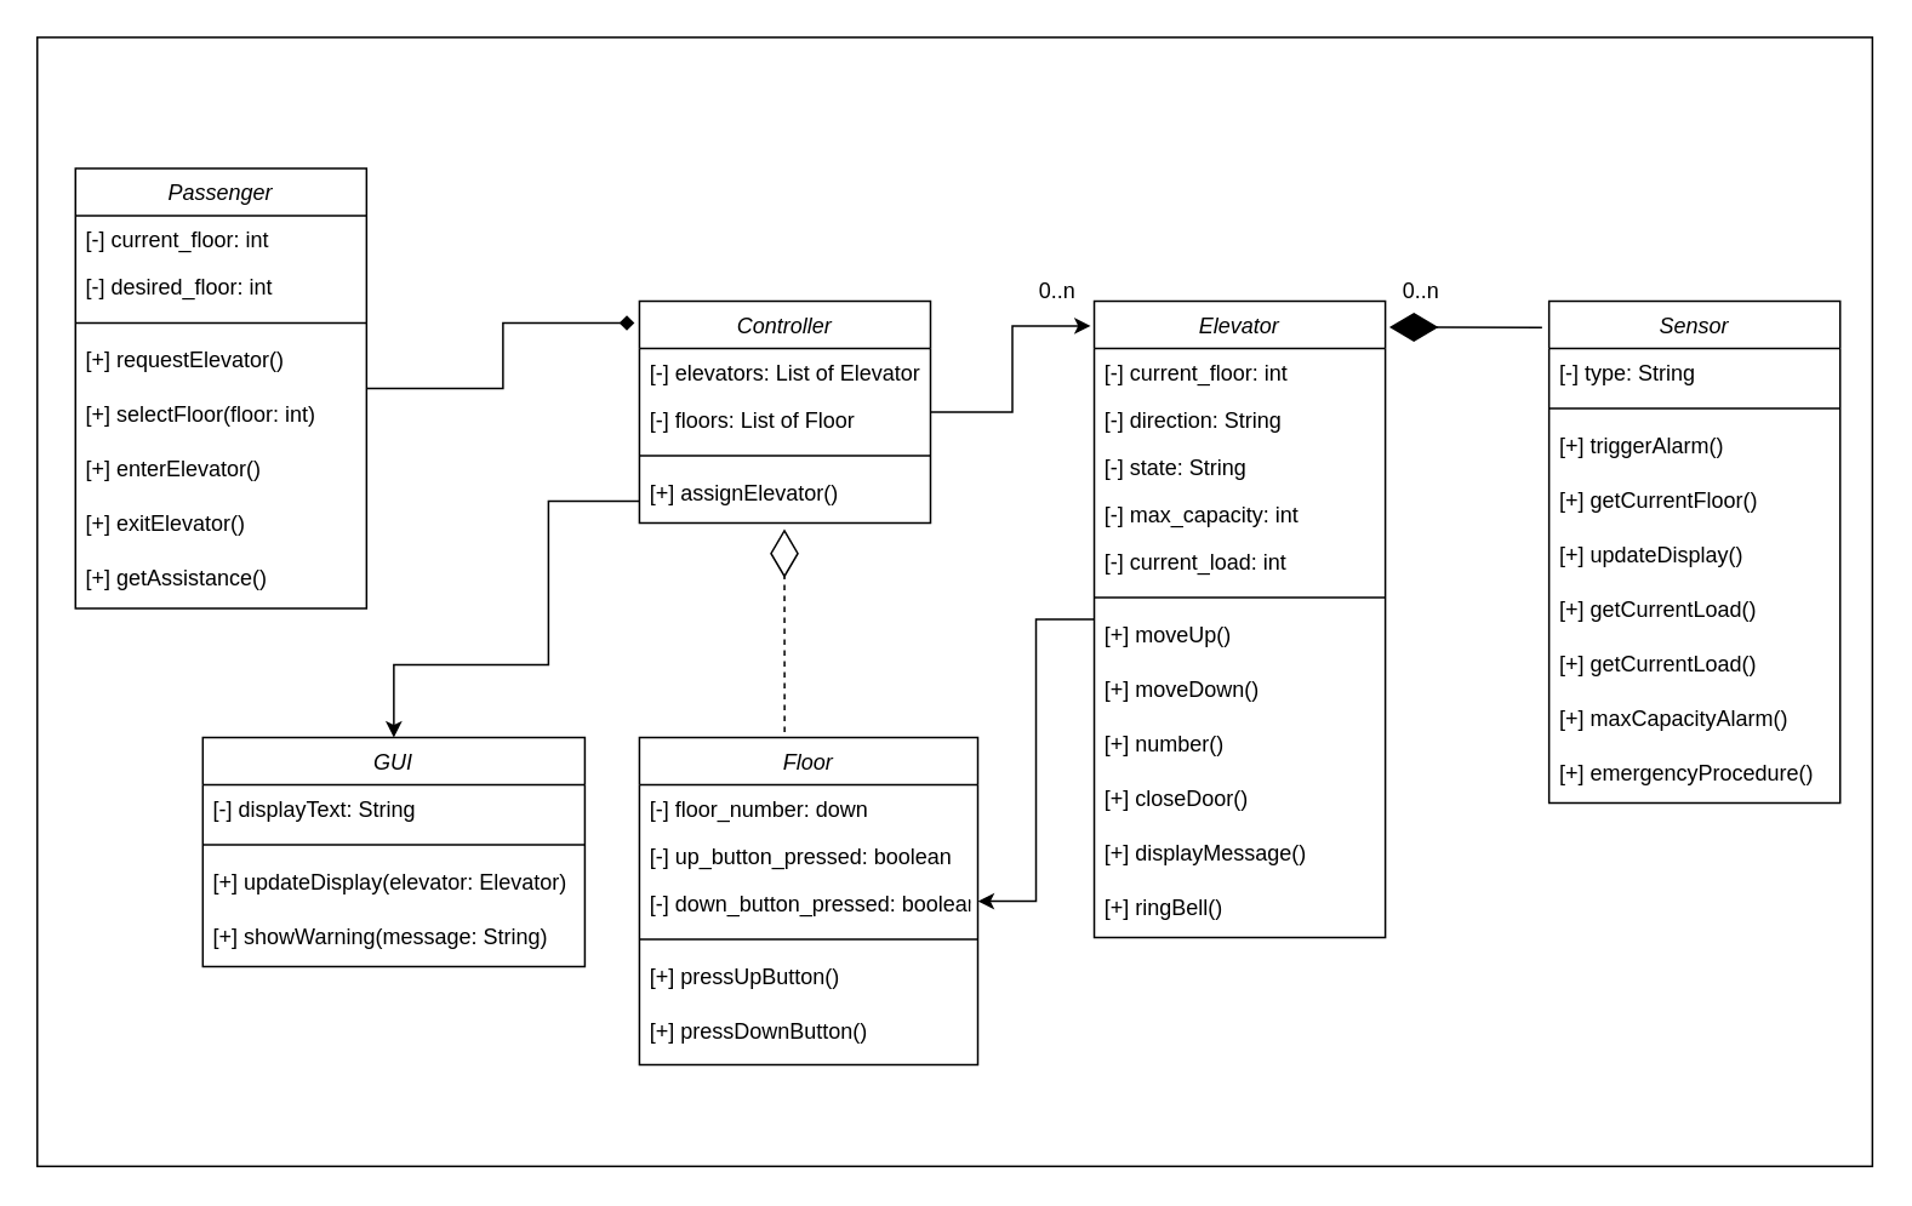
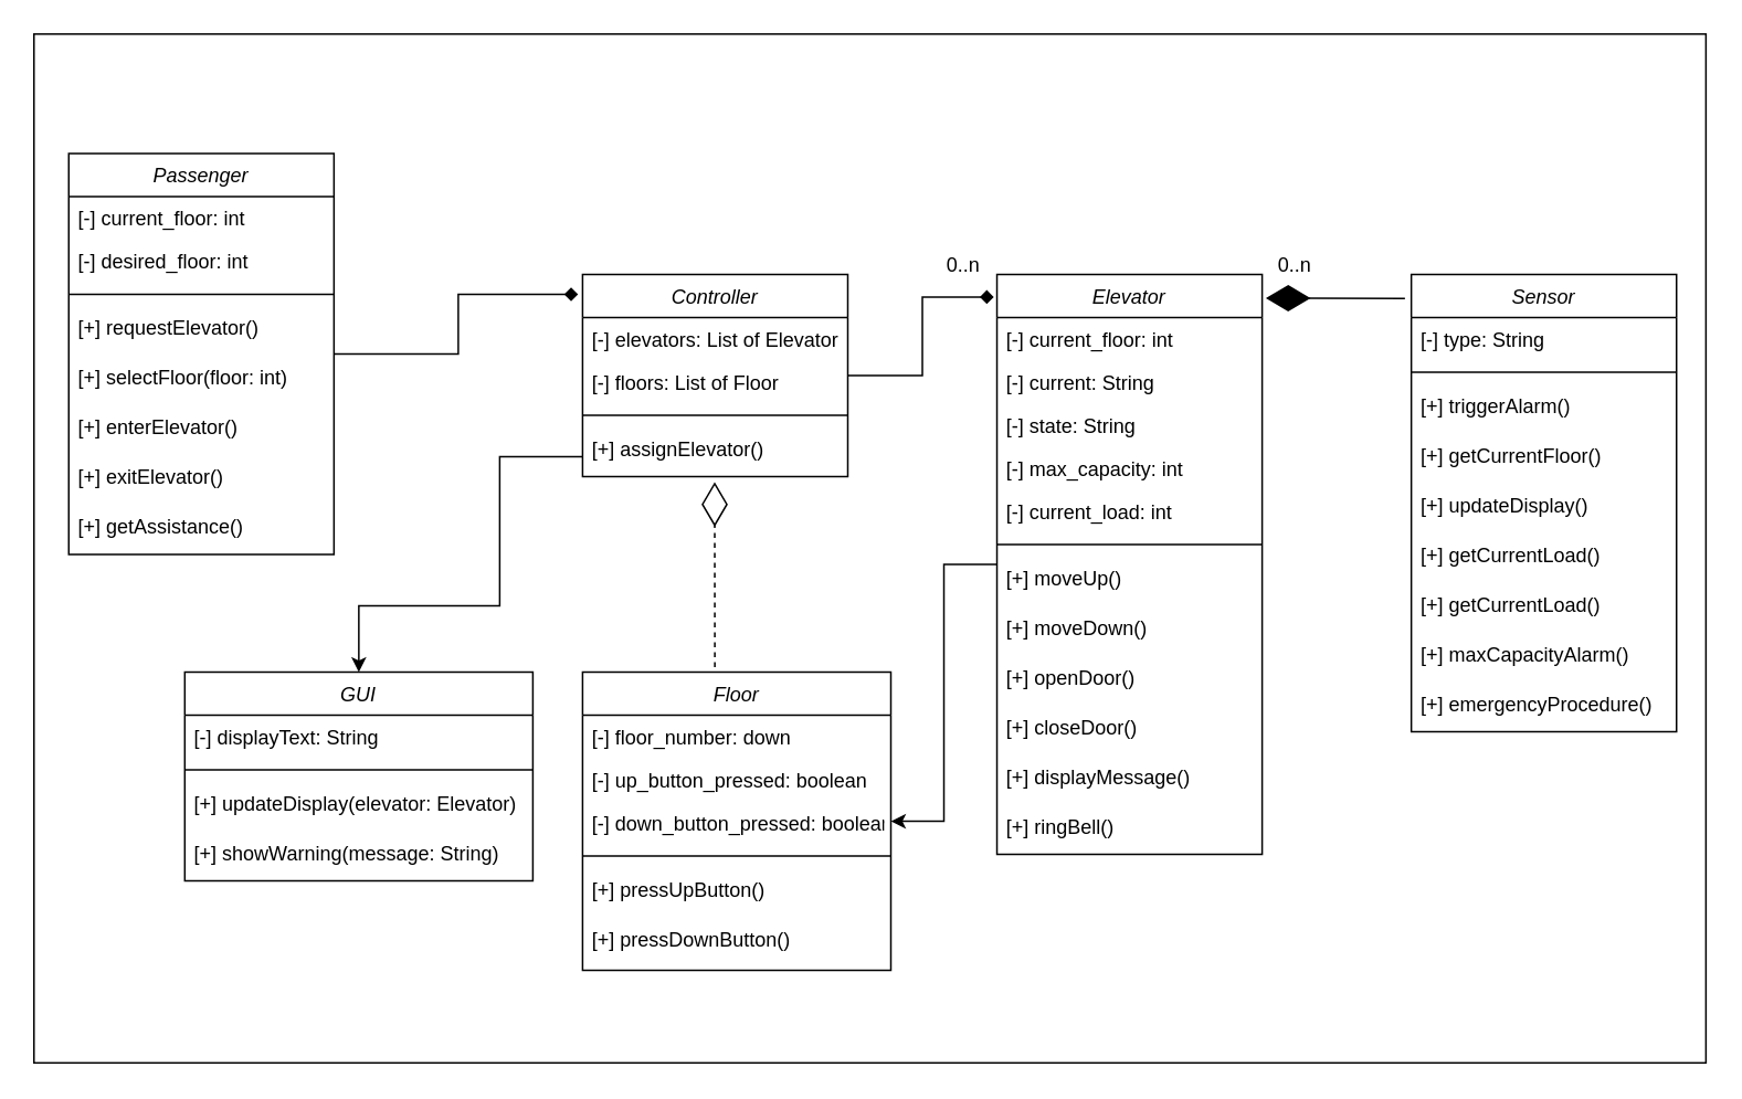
  <mxCell id="0" />
  <mxCell id="1" parent="0" />
  <mxCell id="2" value="" style="rounded=0;whiteSpace=wrap;html=1;" vertex="1" parent="1"><mxGeometry x="20" y="20" width="1008.75" height="620.77" as="geometry" /></mxCell>
  <mxCell id="3" style="edgeStyle=orthogonalEdgeStyle;rounded=0;orthogonalLoop=1;jettySize=auto;html=1;fillColor=none;" edge="1" parent="1" source="4" target="42"><mxGeometry relative="1" as="geometry" /></mxCell>
  <mxCell id="4" value="Elevator" style="swimlane;fontStyle=2;align=center;verticalAlign=top;childLayout=stackLayout;horizontal=1;startSize=26;horizontalStack=0;resizeParent=1;resizeLast=0;collapsible=1;marginBottom=0;rounded=0;shadow=0;strokeWidth=1;fillColor=none;" vertex="1" parent="1"><mxGeometry x="601" y="165" width="160" height="350" as="geometry"><mxRectangle x="230" y="140" width="160" height="26" as="alternateBounds" /></mxGeometry></mxCell>
  <mxCell id="5" value="[-] current_floor: int" style="text;align=left;verticalAlign=top;spacingLeft=4;spacingRight=4;overflow=hidden;rotatable=0;points=[[0,0.5],[1,0.5]];portConstraint=eastwest;fillColor=none;" vertex="1" parent="4"><mxGeometry y="26" width="160" height="26" as="geometry" /></mxCell>
- <mxCell id="6" value="[-] direction: String" style="text;align=left;verticalAlign=top;spacingLeft=4;spacingRight=4;overflow=hidden;rotatable=0;points=[[0,0.5],[1,0.5]];portConstraint=eastwest;rounded=0;shadow=0;html=0;fillColor=none;" vertex="1" parent="4"><mxGeometry y="52" width="160" height="26" as="geometry" /></mxCell>
+ <mxCell id="6" value="[-] current: String" style="text;align=left;verticalAlign=top;spacingLeft=4;spacingRight=4;overflow=hidden;rotatable=0;points=[[0,0.5],[1,0.5]];portConstraint=eastwest;rounded=0;shadow=0;html=0;fillColor=none;" vertex="1" parent="4"><mxGeometry y="52" width="160" height="26" as="geometry" /></mxCell>
  <mxCell id="7" value="[-] state: String" style="text;align=left;verticalAlign=top;spacingLeft=4;spacingRight=4;overflow=hidden;rotatable=0;points=[[0,0.5],[1,0.5]];portConstraint=eastwest;rounded=0;shadow=0;html=0;fillColor=none;" vertex="1" parent="4"><mxGeometry y="78" width="160" height="26" as="geometry" /></mxCell>
  <mxCell id="8" value="[-] max_capacity: int" style="text;align=left;verticalAlign=top;spacingLeft=4;spacingRight=4;overflow=hidden;rotatable=0;points=[[0,0.5],[1,0.5]];portConstraint=eastwest;rounded=0;shadow=0;html=0;fillColor=none;" vertex="1" parent="4"><mxGeometry y="104" width="160" height="26" as="geometry" /></mxCell>
  <mxCell id="9" value="[-] current_load: int" style="text;align=left;verticalAlign=top;spacingLeft=4;spacingRight=4;overflow=hidden;rotatable=0;points=[[0,0.5],[1,0.5]];portConstraint=eastwest;rounded=0;shadow=0;html=0;fillColor=none;" vertex="1" parent="4"><mxGeometry y="130" width="160" height="26" as="geometry" /></mxCell>
  <mxCell id="10" value="" style="line;html=1;strokeWidth=1;align=left;verticalAlign=middle;spacingTop=-1;spacingLeft=3;spacingRight=3;rotatable=0;labelPosition=right;points=[];portConstraint=eastwest;fillColor=none;" vertex="1" parent="4"><mxGeometry y="156" width="160" height="14" as="geometry" /></mxCell>
  <mxCell id="11" value="[+] moveUp()" style="text;align=left;verticalAlign=top;spacingLeft=4;spacingRight=4;overflow=hidden;rotatable=0;points=[[0,0.5],[1,0.5]];portConstraint=eastwest;fillColor=none;" vertex="1" parent="4"><mxGeometry y="170" width="160" height="30" as="geometry" /></mxCell>
  <mxCell id="12" value="[+] moveDown()" style="text;align=left;verticalAlign=top;spacingLeft=4;spacingRight=4;overflow=hidden;rotatable=0;points=[[0,0.5],[1,0.5]];portConstraint=eastwest;fillColor=none;" vertex="1" parent="4"><mxGeometry y="200" width="160" height="30" as="geometry" /></mxCell>
- <mxCell id="13" value="[+] number()" style="text;align=left;verticalAlign=top;spacingLeft=4;spacingRight=4;overflow=hidden;rotatable=0;points=[[0,0.5],[1,0.5]];portConstraint=eastwest;fillColor=none;" vertex="1" parent="4"><mxGeometry y="230" width="160" height="30" as="geometry" /></mxCell>
+ <mxCell id="13" value="[+] openDoor()" style="text;align=left;verticalAlign=top;spacingLeft=4;spacingRight=4;overflow=hidden;rotatable=0;points=[[0,0.5],[1,0.5]];portConstraint=eastwest;fillColor=none;" vertex="1" parent="4"><mxGeometry y="230" width="160" height="30" as="geometry" /></mxCell>
  <mxCell id="14" value="[+] closeDoor()" style="text;align=left;verticalAlign=top;spacingLeft=4;spacingRight=4;overflow=hidden;rotatable=0;points=[[0,0.5],[1,0.5]];portConstraint=eastwest;fillColor=none;" vertex="1" parent="4"><mxGeometry y="260" width="160" height="30" as="geometry" /></mxCell>
  <mxCell id="15" value="[+] displayMessage()" style="text;align=left;verticalAlign=top;spacingLeft=4;spacingRight=4;overflow=hidden;rotatable=0;points=[[0,0.5],[1,0.5]];portConstraint=eastwest;fillColor=none;" vertex="1" parent="4"><mxGeometry y="290" width="160" height="30" as="geometry" /></mxCell>
  <mxCell id="16" value="[+] ringBell()" style="text;align=left;verticalAlign=top;spacingLeft=4;spacingRight=4;overflow=hidden;rotatable=0;points=[[0,0.5],[1,0.5]];portConstraint=eastwest;fillColor=none;" vertex="1" parent="4"><mxGeometry y="320" width="160" height="30" as="geometry" /></mxCell>
  <mxCell id="17" value="Passenger" style="swimlane;fontStyle=2;align=center;verticalAlign=top;childLayout=stackLayout;horizontal=1;startSize=26;horizontalStack=0;resizeParent=1;resizeLast=0;collapsible=1;marginBottom=0;rounded=0;shadow=0;strokeWidth=1;fillColor=none;" vertex="1" parent="1"><mxGeometry x="41" y="92" width="160" height="242" as="geometry"><mxRectangle x="230" y="140" width="160" height="26" as="alternateBounds" /></mxGeometry></mxCell>
  <mxCell id="18" value="[-] current_floor: int" style="text;align=left;verticalAlign=top;spacingLeft=4;spacingRight=4;overflow=hidden;rotatable=0;points=[[0,0.5],[1,0.5]];portConstraint=eastwest;fillColor=none;" vertex="1" parent="17"><mxGeometry y="26" width="160" height="26" as="geometry" /></mxCell>
  <mxCell id="19" value="[-] desired_floor: int" style="text;align=left;verticalAlign=top;spacingLeft=4;spacingRight=4;overflow=hidden;rotatable=0;points=[[0,0.5],[1,0.5]];portConstraint=eastwest;rounded=0;shadow=0;html=0;fillColor=none;" vertex="1" parent="17"><mxGeometry y="52" width="160" height="26" as="geometry" /></mxCell>
  <mxCell id="20" value="" style="line;html=1;strokeWidth=1;align=left;verticalAlign=middle;spacingTop=-1;spacingLeft=3;spacingRight=3;rotatable=0;labelPosition=right;points=[];portConstraint=eastwest;fillColor=none;" vertex="1" parent="17"><mxGeometry y="78" width="160" height="14" as="geometry" /></mxCell>
  <mxCell id="21" value="[+] requestElevator()" style="text;align=left;verticalAlign=top;spacingLeft=4;spacingRight=4;overflow=hidden;rotatable=0;points=[[0,0.5],[1,0.5]];portConstraint=eastwest;fillColor=none;" vertex="1" parent="17"><mxGeometry y="92" width="160" height="30" as="geometry" /></mxCell>
  <mxCell id="22" value="[+] selectFloor(floor: int)" style="text;align=left;verticalAlign=top;spacingLeft=4;spacingRight=4;overflow=hidden;rotatable=0;points=[[0,0.5],[1,0.5]];portConstraint=eastwest;fillColor=none;" vertex="1" parent="17"><mxGeometry y="122" width="160" height="30" as="geometry" /></mxCell>
  <mxCell id="23" value="[+] enterElevator()" style="text;align=left;verticalAlign=top;spacingLeft=4;spacingRight=4;overflow=hidden;rotatable=0;points=[[0,0.5],[1,0.5]];portConstraint=eastwest;fillColor=none;" vertex="1" parent="17"><mxGeometry y="152" width="160" height="30" as="geometry" /></mxCell>
  <mxCell id="24" value="[+] exitElevator()" style="text;align=left;verticalAlign=top;spacingLeft=4;spacingRight=4;overflow=hidden;rotatable=0;points=[[0,0.5],[1,0.5]];portConstraint=eastwest;fillColor=none;" vertex="1" parent="17"><mxGeometry y="182" width="160" height="30" as="geometry" /></mxCell>
  <mxCell id="25" value="[+] getAssistance()" style="text;align=left;verticalAlign=top;spacingLeft=4;spacingRight=4;overflow=hidden;rotatable=0;points=[[0,0.5],[1,0.5]];portConstraint=eastwest;fillColor=none;" vertex="1" parent="17"><mxGeometry y="212" width="160" height="30" as="geometry" /></mxCell>
  <mxCell id="26" value="Sensor" style="swimlane;fontStyle=2;align=center;verticalAlign=top;childLayout=stackLayout;horizontal=1;startSize=26;horizontalStack=0;resizeParent=1;resizeLast=0;collapsible=1;marginBottom=0;rounded=0;shadow=0;strokeWidth=1;fillColor=none;" vertex="1" parent="1"><mxGeometry x="851" y="165" width="160" height="276" as="geometry"><mxRectangle x="230" y="140" width="160" height="26" as="alternateBounds" /></mxGeometry></mxCell>
  <mxCell id="27" value="[-] type: String" style="text;align=left;verticalAlign=top;spacingLeft=4;spacingRight=4;overflow=hidden;rotatable=0;points=[[0,0.5],[1,0.5]];portConstraint=eastwest;fillColor=none;" vertex="1" parent="26"><mxGeometry y="26" width="160" height="26" as="geometry" /></mxCell>
  <mxCell id="28" value="" style="line;html=1;strokeWidth=1;align=left;verticalAlign=middle;spacingTop=-1;spacingLeft=3;spacingRight=3;rotatable=0;labelPosition=right;points=[];portConstraint=eastwest;fillColor=none;" vertex="1" parent="26"><mxGeometry y="52" width="160" height="14" as="geometry" /></mxCell>
  <mxCell id="29" value="[+] triggerAlarm()" style="text;align=left;verticalAlign=top;spacingLeft=4;spacingRight=4;overflow=hidden;rotatable=0;points=[[0,0.5],[1,0.5]];portConstraint=eastwest;fillColor=none;" vertex="1" parent="26"><mxGeometry y="66" width="160" height="30" as="geometry" /></mxCell>
  <mxCell id="30" value="[+] getCurrentFloor()" style="text;align=left;verticalAlign=top;spacingLeft=4;spacingRight=4;overflow=hidden;rotatable=0;points=[[0,0.5],[1,0.5]];portConstraint=eastwest;fillColor=none;" vertex="1" parent="26"><mxGeometry y="96" width="160" height="30" as="geometry" /></mxCell>
  <mxCell id="31" value="[+] updateDisplay()" style="text;align=left;verticalAlign=top;spacingLeft=4;spacingRight=4;overflow=hidden;rotatable=0;points=[[0,0.5],[1,0.5]];portConstraint=eastwest;fillColor=none;" vertex="1" parent="26"><mxGeometry y="126" width="160" height="30" as="geometry" /></mxCell>
  <mxCell id="32" value="[+] getCurrentLoad()" style="text;align=left;verticalAlign=top;spacingLeft=4;spacingRight=4;overflow=hidden;rotatable=0;points=[[0,0.5],[1,0.5]];portConstraint=eastwest;fillColor=none;" vertex="1" parent="26"><mxGeometry y="156" width="160" height="30" as="geometry" /></mxCell>
  <mxCell id="33" value="[+] getCurrentLoad()" style="text;align=left;verticalAlign=top;spacingLeft=4;spacingRight=4;overflow=hidden;rotatable=0;points=[[0,0.5],[1,0.5]];portConstraint=eastwest;fillColor=none;" vertex="1" parent="26"><mxGeometry y="186" width="160" height="30" as="geometry" /></mxCell>
  <mxCell id="34" value="[+] maxCapacityAlarm()" style="text;align=left;verticalAlign=top;spacingLeft=4;spacingRight=4;overflow=hidden;rotatable=0;points=[[0,0.5],[1,0.5]];portConstraint=eastwest;fillColor=none;" vertex="1" parent="26"><mxGeometry y="216" width="160" height="30" as="geometry" /></mxCell>
  <mxCell id="35" value="[+] emergencyProcedure()" style="text;align=left;verticalAlign=top;spacingLeft=4;spacingRight=4;overflow=hidden;rotatable=0;points=[[0,0.5],[1,0.5]];portConstraint=eastwest;fillColor=none;" vertex="1" parent="26"><mxGeometry y="246" width="160" height="30" as="geometry" /></mxCell>
  <mxCell id="36" style="edgeStyle=orthogonalEdgeStyle;rounded=0;orthogonalLoop=1;jettySize=auto;html=1;entryX=0.5;entryY=0;entryDx=0;entryDy=0;fillColor=none;" edge="1" parent="1" source="37" target="49"><mxGeometry relative="1" as="geometry"><Array as="points"><mxPoint x="301" y="275" /><mxPoint x="301" y="365" /><mxPoint x="216" y="365" /></Array></mxGeometry></mxCell>
  <mxCell id="37" value="Controller" style="swimlane;fontStyle=2;align=center;verticalAlign=top;childLayout=stackLayout;horizontal=1;startSize=26;horizontalStack=0;resizeParent=1;resizeLast=0;collapsible=1;marginBottom=0;rounded=0;shadow=0;strokeWidth=1;fillColor=none;" vertex="1" parent="1"><mxGeometry x="351" y="165" width="160" height="122" as="geometry"><mxRectangle x="230" y="140" width="160" height="26" as="alternateBounds" /></mxGeometry></mxCell>
  <mxCell id="38" value="[-] elevators: List of Elevator" style="text;align=left;verticalAlign=top;spacingLeft=4;spacingRight=4;overflow=hidden;rotatable=0;points=[[0,0.5],[1,0.5]];portConstraint=eastwest;fillColor=none;" vertex="1" parent="37"><mxGeometry y="26" width="160" height="26" as="geometry" /></mxCell>
  <mxCell id="39" value="[-] floors: List of Floor" style="text;align=left;verticalAlign=top;spacingLeft=4;spacingRight=4;overflow=hidden;rotatable=0;points=[[0,0.5],[1,0.5]];portConstraint=eastwest;fillColor=none;" vertex="1" parent="37"><mxGeometry y="52" width="160" height="26" as="geometry" /></mxCell>
  <mxCell id="40" value="" style="line;html=1;strokeWidth=1;align=left;verticalAlign=middle;spacingTop=-1;spacingLeft=3;spacingRight=3;rotatable=0;labelPosition=right;points=[];portConstraint=eastwest;fillColor=none;" vertex="1" parent="37"><mxGeometry y="78" width="160" height="14" as="geometry" /></mxCell>
  <mxCell id="41" value="[+] assignElevator()" style="text;align=left;verticalAlign=top;spacingLeft=4;spacingRight=4;overflow=hidden;rotatable=0;points=[[0,0.5],[1,0.5]];portConstraint=eastwest;fillColor=none;" vertex="1" parent="37"><mxGeometry y="92" width="160" height="30" as="geometry" /></mxCell>
  <mxCell id="42" value="Floor" style="swimlane;fontStyle=2;align=center;verticalAlign=top;childLayout=stackLayout;horizontal=1;startSize=26;horizontalStack=0;resizeParent=1;resizeLast=0;collapsible=1;marginBottom=0;rounded=0;shadow=0;strokeWidth=1;fillColor=none;" vertex="1" parent="1"><mxGeometry x="351" y="405" width="186" height="180" as="geometry"><mxRectangle x="230" y="140" width="160" height="26" as="alternateBounds" /></mxGeometry></mxCell>
  <mxCell id="43" value="[-] floor_number: down" style="text;align=left;verticalAlign=top;spacingLeft=4;spacingRight=4;overflow=hidden;rotatable=0;points=[[0,0.5],[1,0.5]];portConstraint=eastwest;fillColor=none;" vertex="1" parent="42"><mxGeometry y="26" width="186" height="26" as="geometry" /></mxCell>
  <mxCell id="44" value="[-] up_button_pressed: boolean" style="text;align=left;verticalAlign=top;spacingLeft=4;spacingRight=4;overflow=hidden;rotatable=0;points=[[0,0.5],[1,0.5]];portConstraint=eastwest;rounded=0;shadow=0;html=0;fillColor=none;" vertex="1" parent="42"><mxGeometry y="52" width="186" height="26" as="geometry" /></mxCell>
  <mxCell id="45" value="[-] down_button_pressed: boolean" style="text;align=left;verticalAlign=top;spacingLeft=4;spacingRight=4;overflow=hidden;rotatable=0;points=[[0,0.5],[1,0.5]];portConstraint=eastwest;rounded=0;shadow=0;html=0;fillColor=none;" vertex="1" parent="42"><mxGeometry y="78" width="186" height="26" as="geometry" /></mxCell>
  <mxCell id="46" value="" style="line;html=1;strokeWidth=1;align=left;verticalAlign=middle;spacingTop=-1;spacingLeft=3;spacingRight=3;rotatable=0;labelPosition=right;points=[];portConstraint=eastwest;fillColor=none;" vertex="1" parent="42"><mxGeometry y="104" width="186" height="14" as="geometry" /></mxCell>
  <mxCell id="47" value="[+] pressUpButton()" style="text;align=left;verticalAlign=top;spacingLeft=4;spacingRight=4;overflow=hidden;rotatable=0;points=[[0,0.5],[1,0.5]];portConstraint=eastwest;fillColor=none;" vertex="1" parent="42"><mxGeometry y="118" width="186" height="30" as="geometry" /></mxCell>
  <mxCell id="48" value="[+] pressDownButton()" style="text;align=left;verticalAlign=top;spacingLeft=4;spacingRight=4;overflow=hidden;rotatable=0;points=[[0,0.5],[1,0.5]];portConstraint=eastwest;fillColor=none;" vertex="1" parent="42"><mxGeometry y="148" width="186" height="30" as="geometry" /></mxCell>
  <mxCell id="49" value="GUI" style="swimlane;fontStyle=2;align=center;verticalAlign=top;childLayout=stackLayout;horizontal=1;startSize=26;horizontalStack=0;resizeParent=1;resizeLast=0;collapsible=1;marginBottom=0;rounded=0;shadow=0;strokeWidth=1;fillColor=none;" vertex="1" parent="1"><mxGeometry x="111" y="405" width="210" height="126" as="geometry"><mxRectangle x="230" y="140" width="160" height="26" as="alternateBounds" /></mxGeometry></mxCell>
  <mxCell id="50" value="[-] displayText: String" style="text;align=left;verticalAlign=top;spacingLeft=4;spacingRight=4;overflow=hidden;rotatable=0;points=[[0,0.5],[1,0.5]];portConstraint=eastwest;fillColor=none;" vertex="1" parent="49"><mxGeometry y="26" width="210" height="26" as="geometry" /></mxCell>
  <mxCell id="51" value="" style="line;html=1;strokeWidth=1;align=left;verticalAlign=middle;spacingTop=-1;spacingLeft=3;spacingRight=3;rotatable=0;labelPosition=right;points=[];portConstraint=eastwest;fillColor=none;" vertex="1" parent="49"><mxGeometry y="52" width="210" height="14" as="geometry" /></mxCell>
  <mxCell id="52" value="[+] updateDisplay(elevator: Elevator)" style="text;align=left;verticalAlign=top;spacingLeft=4;spacingRight=4;overflow=hidden;rotatable=0;points=[[0,0.5],[1,0.5]];portConstraint=eastwest;fillColor=none;" vertex="1" parent="49"><mxGeometry y="66" width="210" height="30" as="geometry" /></mxCell>
  <mxCell id="53" value="[+] showWarning(message: String)" style="text;align=left;verticalAlign=top;spacingLeft=4;spacingRight=4;overflow=hidden;rotatable=0;points=[[0,0.5],[1,0.5]];portConstraint=eastwest;fillColor=none;" vertex="1" parent="49"><mxGeometry y="96" width="210" height="30" as="geometry" /></mxCell>
  <mxCell id="54" style="edgeStyle=orthogonalEdgeStyle;rounded=0;orthogonalLoop=1;jettySize=auto;html=1;entryX=-0.017;entryY=0.099;entryDx=0;entryDy=0;entryPerimeter=0;fillColor=none;endArrow=diamond;" edge="1" parent="1" source="17" target="37"><mxGeometry relative="1" as="geometry" /></mxCell>
- <mxCell id="55" style="edgeStyle=orthogonalEdgeStyle;rounded=0;orthogonalLoop=1;jettySize=auto;html=1;entryX=-0.012;entryY=0.039;entryDx=0;entryDy=0;entryPerimeter=0;fillColor=none;" edge="1" parent="1" source="37" target="4"><mxGeometry relative="1" as="geometry" /></mxCell>
+ <mxCell id="55" style="edgeStyle=orthogonalEdgeStyle;rounded=0;orthogonalLoop=1;jettySize=auto;html=1;entryX=-0.012;entryY=0.039;entryDx=0;entryDy=0;entryPerimeter=0;fillColor=none;endArrow=diamond;" edge="1" parent="1" source="37" target="4"><mxGeometry relative="1" as="geometry" /></mxCell>
  <mxCell id="56" value="" style="endArrow=diamondThin;endFill=1;endSize=24;html=1;rounded=0;exitX=-0.024;exitY=0.053;exitDx=0;exitDy=0;exitPerimeter=0;entryX=1.014;entryY=0.041;entryDx=0;entryDy=0;entryPerimeter=0;fillColor=none;" edge="1" parent="1" source="26" target="4"><mxGeometry width="160" relative="1" as="geometry"><mxPoint x="821" y="305" as="sourcePoint" /><mxPoint x="771" y="289" as="targetPoint" /></mxGeometry></mxCell>
  <mxCell id="57" value="" style="endArrow=diamondThin;endFill=0;endSize=24;html=1;rounded=0;entryX=0.498;entryY=1.111;entryDx=0;entryDy=0;entryPerimeter=0;exitX=0.429;exitY=-0.017;exitDx=0;exitDy=0;exitPerimeter=0;fillColor=none;dashed=1;" edge="1" parent="1" source="42" target="41"><mxGeometry width="160" relative="1" as="geometry"><mxPoint x="401" y="365" as="sourcePoint" /><mxPoint x="561" y="365" as="targetPoint" /></mxGeometry></mxCell>
  <mxCell id="58" value="0..n" style="text;html=1;align=center;verticalAlign=middle;whiteSpace=wrap;rounded=0;fillColor=none;" vertex="1" parent="1"><mxGeometry x="551" y="145" width="60" height="30" as="geometry" /></mxCell>
  <mxCell id="59" value="0..n" style="text;html=1;align=center;verticalAlign=middle;whiteSpace=wrap;rounded=0;fillColor=none;" vertex="1" parent="1"><mxGeometry x="751" y="145" width="60" height="30" as="geometry" /></mxCell>
